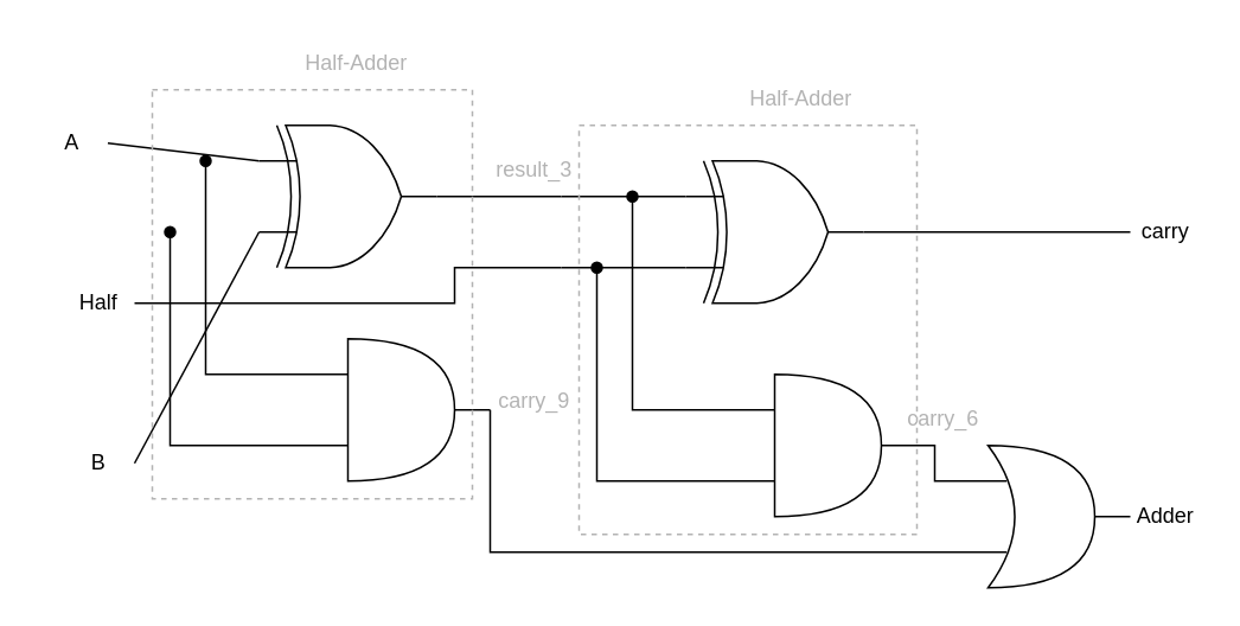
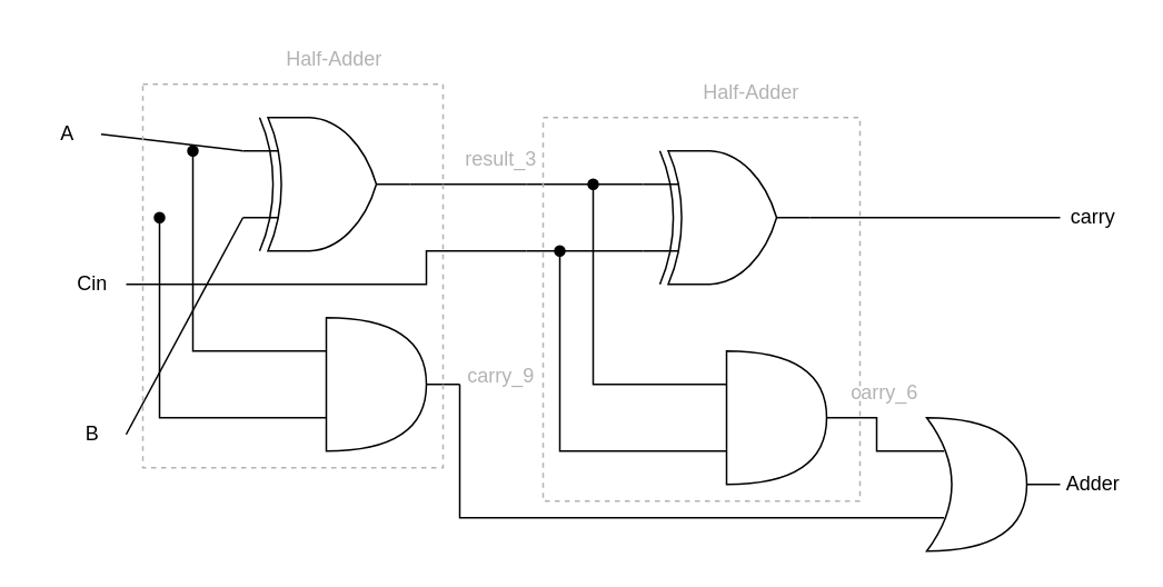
  <mxCell id="0" />
  <mxCell id="1" parent="0" />
  <mxCell id="2" value="A" style="text;html=1;strokeColor=none;fillColor=none;align=center;verticalAlign=middle;whiteSpace=wrap;rounded=0;" vertex="1" parent="1"><mxGeometry x="20" y="60" width="40" height="40" as="geometry" /></mxCell>
  <mxCell id="3" value="" style="verticalLabelPosition=bottom;shadow=0;dashed=0;align=center;html=1;verticalAlign=top;shape=mxgraph.electrical.logic_gates.logic_gate;operation=xor;" vertex="1" parent="1"><mxGeometry x="145" y="70" width="100" height="80" as="geometry" /></mxCell>
  <mxCell id="4" value="" style="shape=or;whiteSpace=wrap;html=1;" vertex="1" parent="1"><mxGeometry x="195" y="190" width="60" height="80" as="geometry" /></mxCell>
  <mxCell id="5" value="B" style="text;html=1;strokeColor=none;fillColor=none;align=center;verticalAlign=middle;whiteSpace=wrap;rounded=0;" vertex="1" parent="1"><mxGeometry x="35" y="240" width="40" height="40" as="geometry" /></mxCell>
  <mxCell id="6" value="" style="endArrow=none;html=1;rounded=0;exitX=1;exitY=0.5;exitDx=0;exitDy=0;entryX=0;entryY=0.25;entryDx=0;entryDy=0;entryPerimeter=0;" edge="1" parent="1" source="2" target="3"><mxGeometry width="50" height="50" relative="1" as="geometry"><mxPoint x="75" y="170" as="sourcePoint" /><mxPoint x="125" y="120" as="targetPoint" /></mxGeometry></mxCell>
  <mxCell id="7" value="" style="endArrow=none;html=1;rounded=0;exitX=1;exitY=0.5;exitDx=0;exitDy=0;entryX=0;entryY=0.75;entryDx=0;entryDy=0;entryPerimeter=0;" edge="1" parent="1" source="5" target="3"><mxGeometry width="50" height="50" relative="1" as="geometry"><mxPoint x="75" y="170" as="sourcePoint" /><mxPoint x="125" y="120" as="targetPoint" /></mxGeometry></mxCell>
  <mxCell id="8" value="" style="endArrow=none;html=1;rounded=0;startArrow=oval;startFill=1;entryX=0;entryY=0.25;entryDx=0;entryDy=0;entryPerimeter=0;" edge="1" parent="1" target="4"><mxGeometry width="50" height="50" relative="1" as="geometry"><mxPoint x="115" y="90" as="sourcePoint" /><mxPoint x="165" y="230" as="targetPoint" /><Array as="points"><mxPoint x="115" y="210" /></Array></mxGeometry></mxCell>
  <mxCell id="9" value="" style="endArrow=none;html=1;rounded=0;entryX=0;entryY=0.75;entryDx=0;entryDy=0;entryPerimeter=0;startArrow=oval;startFill=1;" edge="1" parent="1" target="4"><mxGeometry width="50" height="50" relative="1" as="geometry"><mxPoint x="95" y="130" as="sourcePoint" /><mxPoint x="177" y="258" as="targetPoint" /><Array as="points"><mxPoint x="95" y="250" /></Array></mxGeometry></mxCell>
  <mxCell id="10" value="" style="endArrow=none;html=1;rounded=0;exitX=1;exitY=0.5;exitDx=0;exitDy=0;exitPerimeter=0;entryX=0;entryY=0.5;entryDx=0;entryDy=0;" edge="1" parent="1" source="4"><mxGeometry width="50" height="50" relative="1" as="geometry"><mxPoint x="75" y="170" as="sourcePoint" /><mxPoint x="275" y="230" as="targetPoint" /></mxGeometry></mxCell>
  <mxCell id="11" value="" style="endArrow=none;html=1;rounded=0;exitX=1;exitY=0.5;exitDx=0;exitDy=0;exitPerimeter=0;" edge="1" parent="1" source="3"><mxGeometry width="50" height="50" relative="1" as="geometry"><mxPoint x="75" y="170" as="sourcePoint" /><mxPoint x="315" y="110" as="targetPoint" /></mxGeometry></mxCell>
  <mxCell id="12" value="" style="verticalLabelPosition=bottom;shadow=0;dashed=0;align=center;html=1;verticalAlign=top;shape=mxgraph.electrical.logic_gates.logic_gate;operation=xor;" vertex="1" parent="1"><mxGeometry x="385" y="90" width="100" height="80" as="geometry" /></mxCell>
  <mxCell id="13" value="" style="shape=or;whiteSpace=wrap;html=1;" vertex="1" parent="1"><mxGeometry x="435" y="210" width="60" height="80" as="geometry" /></mxCell>
  <mxCell id="14" value="" style="endArrow=none;html=1;rounded=0;exitX=1;exitY=0.5;exitDx=0;exitDy=0;entryX=0;entryY=0.25;entryDx=0;entryDy=0;entryPerimeter=0;" edge="1" parent="1" target="12"><mxGeometry width="50" height="50" relative="1" as="geometry"><mxPoint x="315" y="110" as="sourcePoint" /><mxPoint x="365" y="140" as="targetPoint" /></mxGeometry></mxCell>
  <mxCell id="15" value="" style="endArrow=none;html=1;rounded=0;exitX=1;exitY=0.5;exitDx=0;exitDy=0;entryX=0;entryY=0.75;entryDx=0;entryDy=0;entryPerimeter=0;" edge="1" parent="1" target="12"><mxGeometry width="50" height="50" relative="1" as="geometry"><mxPoint x="315" y="150" as="sourcePoint" /><mxPoint x="365" y="140" as="targetPoint" /></mxGeometry></mxCell>
  <mxCell id="16" value="" style="endArrow=none;html=1;rounded=0;startArrow=oval;startFill=1;entryX=0;entryY=0.25;entryDx=0;entryDy=0;entryPerimeter=0;" edge="1" parent="1" target="13"><mxGeometry width="50" height="50" relative="1" as="geometry"><mxPoint x="355" y="110" as="sourcePoint" /><mxPoint x="405" y="250" as="targetPoint" /><Array as="points"><mxPoint x="355" y="230" /></Array></mxGeometry></mxCell>
  <mxCell id="17" value="" style="endArrow=none;html=1;rounded=0;entryX=0;entryY=0.75;entryDx=0;entryDy=0;entryPerimeter=0;startArrow=oval;startFill=1;" edge="1" parent="1" target="13"><mxGeometry width="50" height="50" relative="1" as="geometry"><mxPoint x="335" y="150" as="sourcePoint" /><mxPoint x="417" y="278" as="targetPoint" /><Array as="points"><mxPoint x="335" y="270" /></Array></mxGeometry></mxCell>
  <mxCell id="18" value="carry" style="text;html=1;strokeColor=none;fillColor=none;align=center;verticalAlign=middle;whiteSpace=wrap;rounded=0;" vertex="1" parent="1"><mxGeometry x="635" y="110" width="40" height="40" as="geometry" /></mxCell>
  <mxCell id="19" value="Adder" style="text;html=1;strokeColor=none;fillColor=none;align=center;verticalAlign=middle;whiteSpace=wrap;rounded=0;" vertex="1" parent="1"><mxGeometry x="635" y="270" width="40" height="40" as="geometry" /></mxCell>
  <mxCell id="20" value="" style="endArrow=none;html=1;rounded=0;exitX=1;exitY=0.5;exitDx=0;exitDy=0;exitPerimeter=0;entryX=0.175;entryY=0.25;entryDx=0;entryDy=0;entryPerimeter=0;" edge="1" parent="1" source="13" target="24"><mxGeometry width="50" height="50" relative="1" as="geometry"><mxPoint x="315" y="190" as="sourcePoint" /><mxPoint x="365" y="140" as="targetPoint" /><Array as="points"><mxPoint x="525" y="250" /><mxPoint x="525" y="270" /></Array></mxGeometry></mxCell>
  <mxCell id="21" value="" style="endArrow=none;html=1;rounded=0;exitX=1;exitY=0.5;exitDx=0;exitDy=0;exitPerimeter=0;entryX=0;entryY=0.5;entryDx=0;entryDy=0;" edge="1" parent="1" source="12" target="18"><mxGeometry width="50" height="50" relative="1" as="geometry"><mxPoint x="315" y="190" as="sourcePoint" /><mxPoint x="365" y="140" as="targetPoint" /></mxGeometry></mxCell>
- <mxCell id="22" value="Half" style="text;html=1;strokeColor=none;fillColor=none;align=center;verticalAlign=middle;whiteSpace=wrap;rounded=0;" vertex="1" parent="1"><mxGeometry x="35" y="150" width="40" height="40" as="geometry" /></mxCell>
+ <mxCell id="22" value="Cin" style="text;html=1;strokeColor=none;fillColor=none;align=center;verticalAlign=middle;whiteSpace=wrap;rounded=0;" vertex="1" parent="1"><mxGeometry x="35" y="150" width="40" height="40" as="geometry" /></mxCell>
  <mxCell id="23" value="" style="endArrow=none;html=1;rounded=0;" edge="1" parent="1"><mxGeometry width="50" height="50" relative="1" as="geometry"><mxPoint x="75" y="170" as="sourcePoint" /><mxPoint x="315" y="150" as="targetPoint" /><Array as="points"><mxPoint x="255" y="170" /><mxPoint x="255" y="150" /></Array></mxGeometry></mxCell>
  <mxCell id="24" value="" style="shape=xor;whiteSpace=wrap;html=1;" vertex="1" parent="1"><mxGeometry x="555" y="250" width="60" height="80" as="geometry" /></mxCell>
  <mxCell id="25" value="" style="endArrow=none;html=1;rounded=0;entryX=0.175;entryY=0.75;entryDx=0;entryDy=0;entryPerimeter=0;" edge="1" parent="1" target="24"><mxGeometry width="50" height="50" relative="1" as="geometry"><mxPoint x="275" y="230" as="sourcePoint" /><mxPoint x="125" y="120" as="targetPoint" /><Array as="points"><mxPoint x="275" y="310" /></Array></mxGeometry></mxCell>
  <mxCell id="26" value="" style="endArrow=none;html=1;rounded=0;exitX=1;exitY=0.5;exitDx=0;exitDy=0;exitPerimeter=0;" edge="1" parent="1" source="24"><mxGeometry width="50" height="50" relative="1" as="geometry"><mxPoint x="75" y="170" as="sourcePoint" /><mxPoint x="635" y="290" as="targetPoint" /></mxGeometry></mxCell>
  <mxCell id="27" value="" style="rounded=0;whiteSpace=wrap;html=1;fillColor=none;dashed=1;strokeColor=#B3B3B3;" vertex="1" parent="1"><mxGeometry x="85" y="50" width="180" height="230" as="geometry" /></mxCell>
  <mxCell id="28" value="" style="rounded=0;whiteSpace=wrap;html=1;fillColor=none;dashed=1;strokeColor=#B3B3B3;" vertex="1" parent="1"><mxGeometry x="325" y="70" width="190" height="230" as="geometry" /></mxCell>
  <mxCell id="29" value="Half-Adder" style="text;html=1;strokeColor=none;fillColor=none;align=center;verticalAlign=middle;whiteSpace=wrap;rounded=0;fontColor=#B3B3B3;" vertex="1" parent="1"><mxGeometry x="125" y="20" width="150" height="30" as="geometry" /></mxCell>
  <mxCell id="30" value="Half-Adder" style="text;html=1;strokeColor=none;fillColor=none;align=center;verticalAlign=middle;whiteSpace=wrap;rounded=0;fontColor=#B3B3B3;" vertex="1" parent="1"><mxGeometry x="375" y="40" width="150" height="30" as="geometry" /></mxCell>
  <mxCell id="31" value="result_3" style="text;html=1;strokeColor=none;fillColor=none;align=center;verticalAlign=middle;whiteSpace=wrap;rounded=0;fontColor=#B3B3B3;" vertex="1" parent="1"><mxGeometry x="275" y="80" width="50" height="30" as="geometry" /></mxCell>
  <mxCell id="32" value="carry_9" style="text;html=1;strokeColor=none;fillColor=none;align=center;verticalAlign=middle;whiteSpace=wrap;rounded=0;fontColor=#B3B3B3;" vertex="1" parent="1"><mxGeometry x="275" y="210" width="50" height="30" as="geometry" /></mxCell>
  <mxCell id="33" value="carry_6" style="text;html=1;strokeColor=none;fillColor=none;align=center;verticalAlign=middle;whiteSpace=wrap;rounded=0;fontColor=#B3B3B3;" vertex="1" parent="1"><mxGeometry x="505" y="220" width="50" height="30" as="geometry" /></mxCell>
